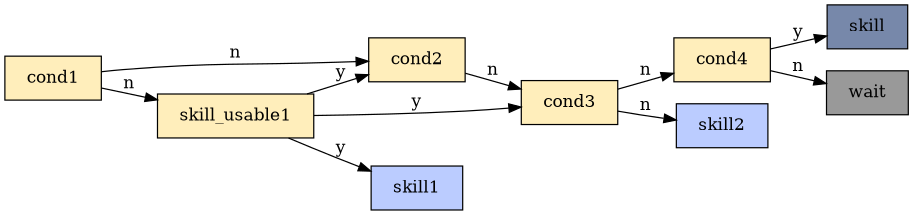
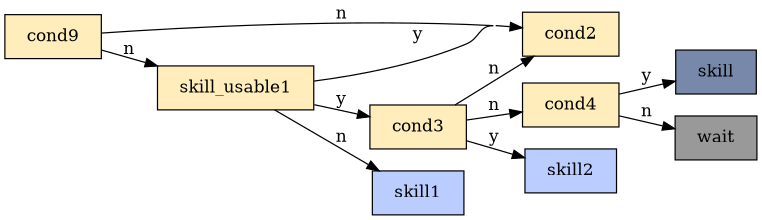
  digraph {
    concentrate=true
    fixedsize=true
    rankdir=LR
    node [fillcolor="#FFEEBB" margin="0.25,0.125" shape=rect style=filled]
-   cond1
+   cond1 [label=cond9]
    cond2
    skill_usable1
    cond3
    skill1 [fillcolor="#BBCCFF"]
    cond4
    skill2 [fillcolor="#BBCCFF"]
    n8 [fillcolor="#7788aa" label=skill]
    wait [fillcolor="#999999"]
    cond1 -> cond2 [label=n]
    cond1 -> skill_usable1 [label=n]
-   cond2 -> cond3 [label=n]
+   cond3 -> cond2 [label=n]
    skill_usable1 -> cond2 [label=y]
    skill_usable1 -> cond3 [label=y]
-   skill_usable1 -> skill1 [label=y]
+   skill_usable1 -> skill1 [label=n]
    cond3 -> cond4 [label=n]
-   cond3 -> skill2 [label=n]
+   cond3 -> skill2 [label=y]
    cond4 -> n8 [label=y]
    cond4 -> wait [label=n]
  }
